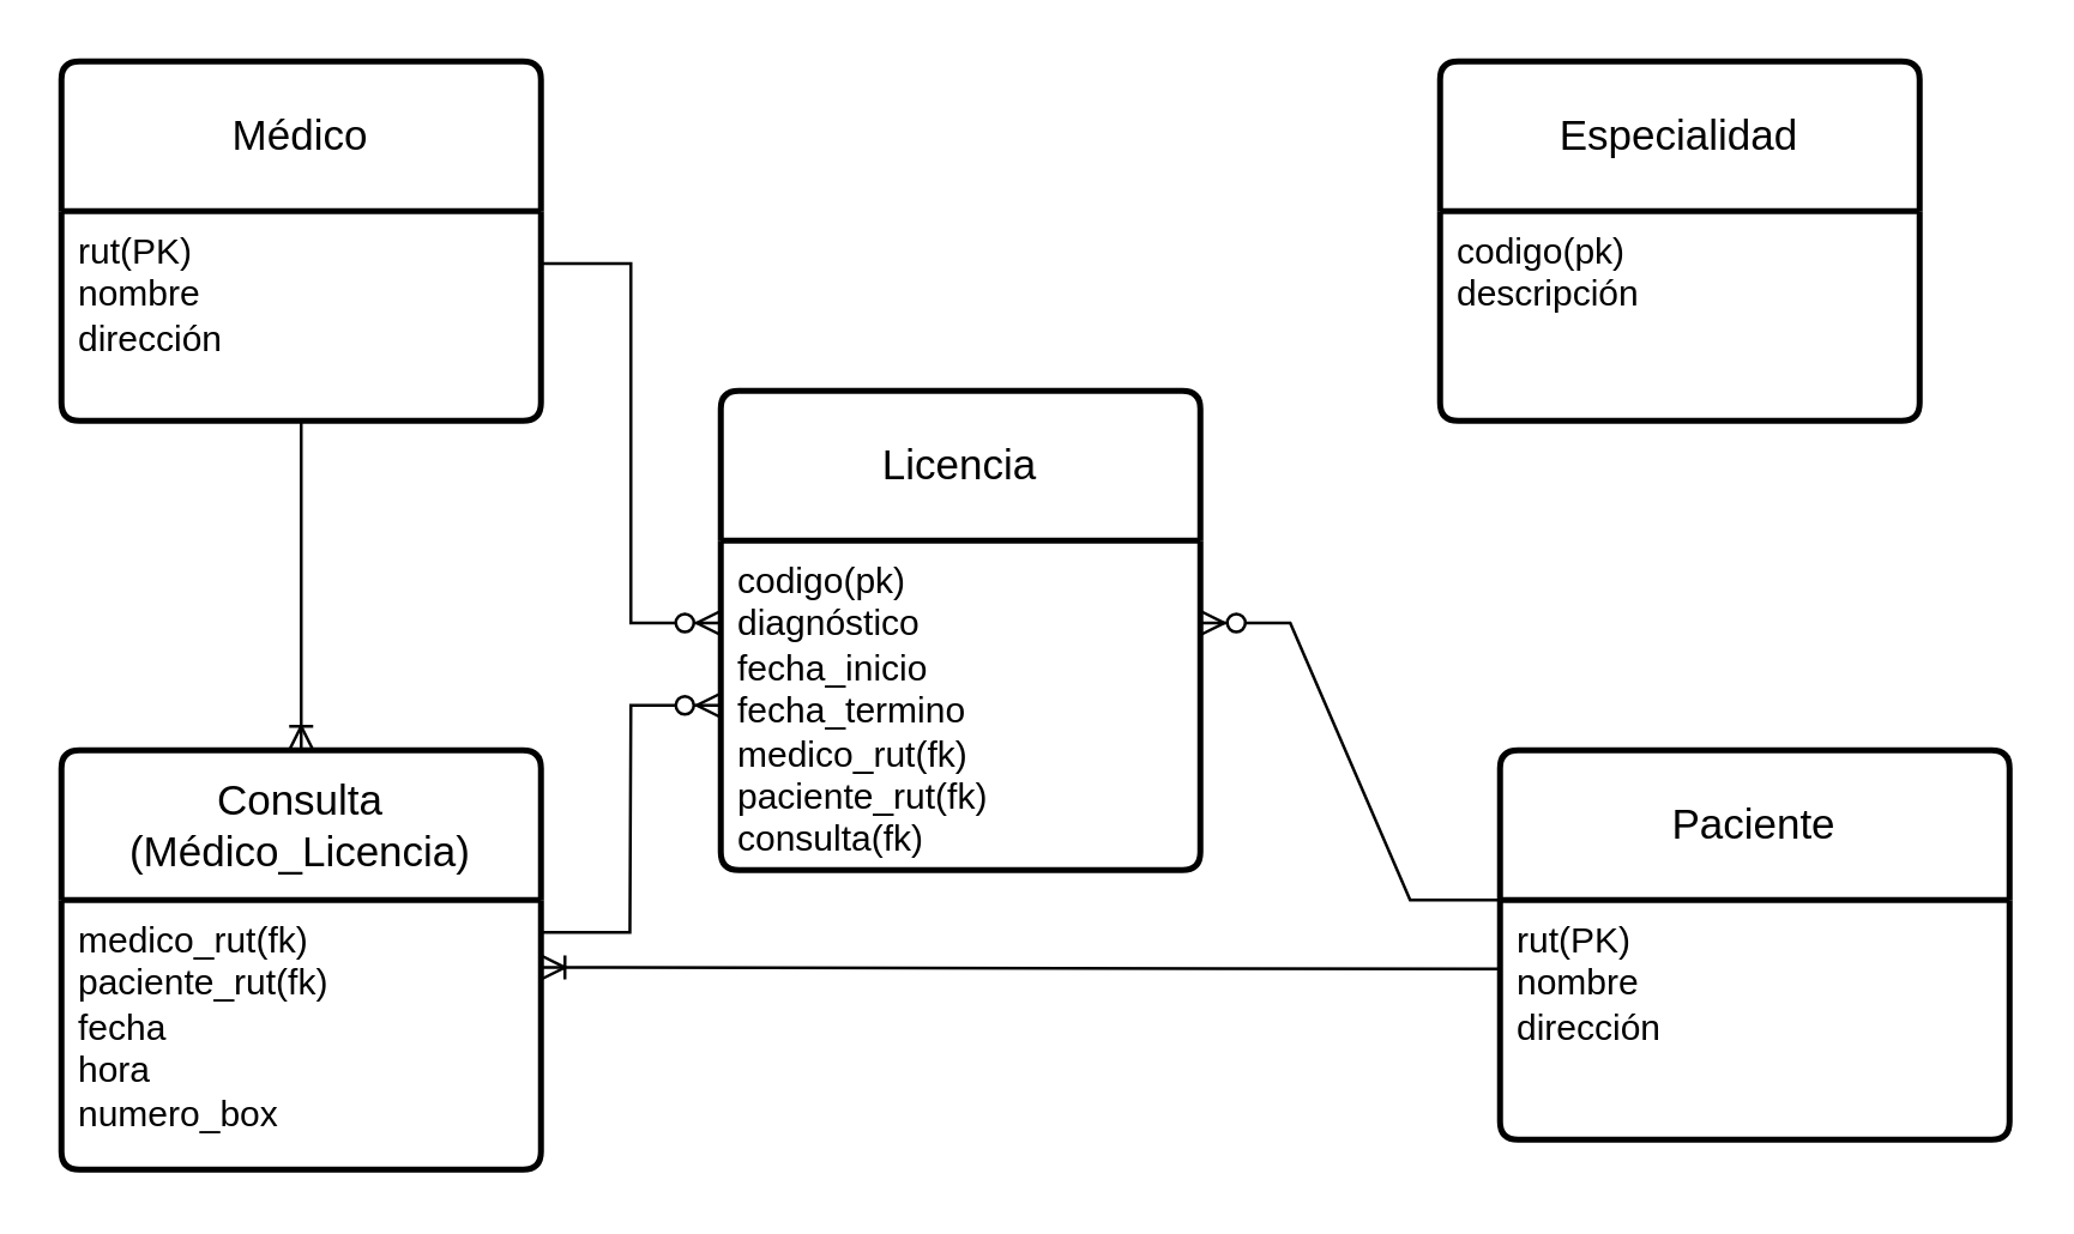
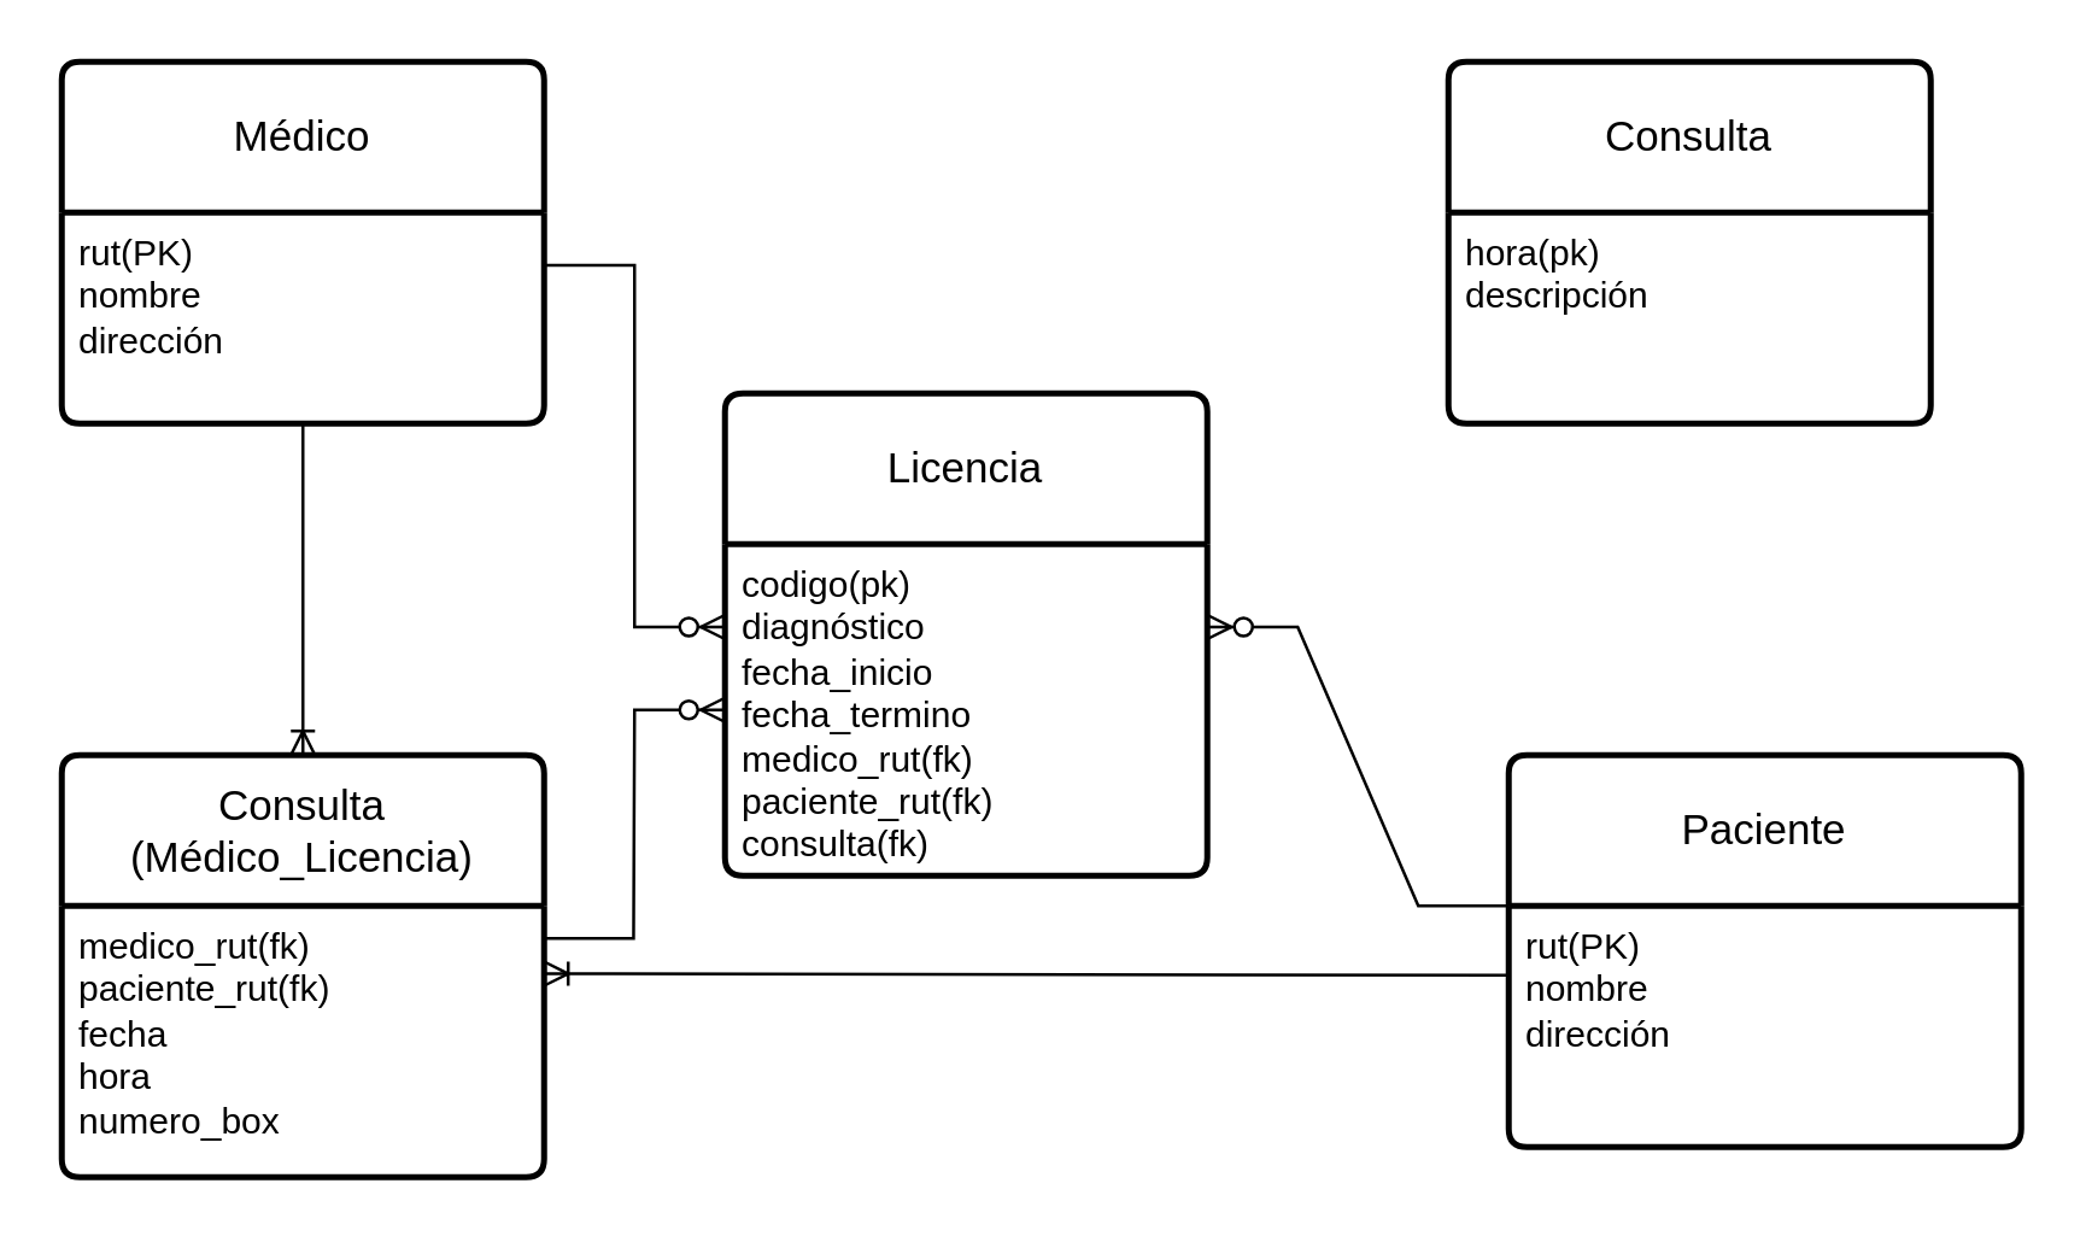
  <mxCell id="0" />
  <mxCell id="1" parent="0" />
- <mxCell id="2" value="Especialidad" style="swimlane;childLayout=stackLayout;horizontal=1;startSize=50;horizontalStack=0;rounded=1;fontSize=14;fontStyle=0;strokeWidth=2;resizeParent=0;resizeLast=1;shadow=0;dashed=0;align=center;arcSize=4;whiteSpace=wrap;html=1;" vertex="1" parent="1"><mxGeometry x="480" y="20" width="160" height="120" as="geometry" /></mxCell>
- <mxCell id="3" value="codigo(pk)&lt;div&gt;descripción&lt;/div&gt;" style="align=left;strokeColor=none;fillColor=none;spacingLeft=4;fontSize=12;verticalAlign=top;resizable=0;rotatable=0;part=1;html=1;" vertex="1" parent="2"><mxGeometry y="50" width="160" height="70" as="geometry" /></mxCell>
+ <mxCell id="2" value="Consulta" style="swimlane;childLayout=stackLayout;horizontal=1;startSize=50;horizontalStack=0;rounded=1;fontSize=14;fontStyle=0;strokeWidth=2;resizeParent=0;resizeLast=1;shadow=0;dashed=0;align=center;arcSize=4;whiteSpace=wrap;html=1;" vertex="1" parent="1"><mxGeometry x="480" y="20" width="160" height="120" as="geometry" /></mxCell>
+ <mxCell id="3" value="hora(pk)&lt;div&gt;descripción&lt;/div&gt;" style="align=left;strokeColor=none;fillColor=none;spacingLeft=4;fontSize=12;verticalAlign=top;resizable=0;rotatable=0;part=1;html=1;" vertex="1" parent="2"><mxGeometry y="50" width="160" height="70" as="geometry" /></mxCell>
  <mxCell id="4" value="Médico" style="swimlane;childLayout=stackLayout;horizontal=1;startSize=50;horizontalStack=0;rounded=1;fontSize=14;fontStyle=0;strokeWidth=2;resizeParent=0;resizeLast=1;shadow=0;dashed=0;align=center;arcSize=4;whiteSpace=wrap;html=1;" vertex="1" parent="1"><mxGeometry x="20" y="20" width="160" height="120" as="geometry" /></mxCell>
  <mxCell id="5" value="rut(PK)&lt;div&gt;nombre&lt;br&gt;dirección&lt;/div&gt;" style="align=left;strokeColor=none;fillColor=none;spacingLeft=4;fontSize=12;verticalAlign=top;resizable=0;rotatable=0;part=1;html=1;" vertex="1" parent="4"><mxGeometry y="50" width="160" height="70" as="geometry" /></mxCell>
  <mxCell id="6" value="Consulta&lt;div&gt;(Médico_Licencia)&lt;/div&gt;" style="swimlane;childLayout=stackLayout;horizontal=1;startSize=50;horizontalStack=0;rounded=1;fontSize=14;fontStyle=0;strokeWidth=2;resizeParent=0;resizeLast=1;shadow=0;dashed=0;align=center;arcSize=4;whiteSpace=wrap;html=1;" vertex="1" parent="1"><mxGeometry x="20" y="250" width="160" height="140" as="geometry" /></mxCell>
  <mxCell id="7" value="medico_rut(fk)&lt;div&gt;paciente_rut(fk)&lt;/div&gt;&lt;div&gt;fecha&lt;/div&gt;&lt;div&gt;hora&lt;/div&gt;&lt;div&gt;numero_box&lt;/div&gt;" style="align=left;strokeColor=none;fillColor=none;spacingLeft=4;fontSize=12;verticalAlign=top;resizable=0;rotatable=0;part=1;html=1;" vertex="1" parent="6"><mxGeometry y="50" width="160" height="90" as="geometry" /></mxCell>
  <mxCell id="8" value="Paciente" style="swimlane;childLayout=stackLayout;horizontal=1;startSize=50;horizontalStack=0;rounded=1;fontSize=14;fontStyle=0;strokeWidth=2;resizeParent=0;resizeLast=1;shadow=0;dashed=0;align=center;arcSize=4;whiteSpace=wrap;html=1;" vertex="1" parent="1"><mxGeometry x="500" y="250" width="170" height="130" as="geometry"><mxRectangle x="560" y="320" width="90" height="50" as="alternateBounds" /></mxGeometry></mxCell>
  <mxCell id="9" value="rut(PK)&lt;div&gt;nombre&lt;br&gt;dirección&lt;/div&gt;" style="align=left;strokeColor=none;fillColor=none;spacingLeft=4;fontSize=12;verticalAlign=top;resizable=0;rotatable=0;part=1;html=1;" vertex="1" parent="8"><mxGeometry y="50" width="170" height="80" as="geometry" /></mxCell>
  <mxCell id="10" value="" style="edgeStyle=entityRelationEdgeStyle;fontSize=12;html=1;endArrow=ERoneToMany;rounded=0;entryX=1;entryY=0.25;entryDx=0;entryDy=0;" edge="1" parent="1" target="7"><mxGeometry width="100" height="100" relative="1" as="geometry"><mxPoint x="470" y="323" as="sourcePoint" /><mxPoint x="380" y="190" as="targetPoint" /></mxGeometry></mxCell>
  <mxCell id="11" value="" style="fontSize=12;html=1;endArrow=ERoneToMany;rounded=0;exitX=0.5;exitY=1;exitDx=0;exitDy=0;entryX=0.5;entryY=0;entryDx=0;entryDy=0;" edge="1" parent="1" source="5" target="6"><mxGeometry width="100" height="100" relative="1" as="geometry"><mxPoint x="280" y="290" as="sourcePoint" /><mxPoint x="380" y="190" as="targetPoint" /></mxGeometry></mxCell>
  <mxCell id="12" value="Licencia" style="swimlane;childLayout=stackLayout;horizontal=1;startSize=50;horizontalStack=0;rounded=1;fontSize=14;fontStyle=0;strokeWidth=2;resizeParent=0;resizeLast=1;shadow=0;dashed=0;align=center;arcSize=4;whiteSpace=wrap;html=1;" vertex="1" parent="1"><mxGeometry x="240" y="130" width="160" height="160" as="geometry" /></mxCell>
  <mxCell id="13" value="codigo(pk)&lt;br&gt;diagnóstico&lt;br&gt;fecha_inicio&lt;div&gt;fecha_termino&lt;/div&gt;&lt;div&gt;medico_rut(fk)&lt;/div&gt;&lt;div&gt;paciente_rut(fk)&lt;/div&gt;&lt;div&gt;consulta(fk)&lt;/div&gt;" style="align=left;strokeColor=none;fillColor=none;spacingLeft=4;fontSize=12;verticalAlign=top;resizable=0;rotatable=0;part=1;html=1;" vertex="1" parent="12"><mxGeometry y="50" width="160" height="110" as="geometry" /></mxCell>
  <mxCell id="14" value="" style="edgeStyle=entityRelationEdgeStyle;fontSize=12;html=1;endArrow=ERzeroToMany;endFill=1;rounded=0;exitX=1;exitY=0.25;exitDx=0;exitDy=0;entryX=0;entryY=0.25;entryDx=0;entryDy=0;" edge="1" parent="1" source="5" target="13"><mxGeometry width="100" height="100" relative="1" as="geometry"><mxPoint x="280" y="290" as="sourcePoint" /><mxPoint x="380" y="190" as="targetPoint" /></mxGeometry></mxCell>
  <mxCell id="15" value="" style="edgeStyle=entityRelationEdgeStyle;fontSize=12;html=1;endArrow=ERzeroToMany;endFill=1;rounded=0;exitX=0;exitY=0;exitDx=0;exitDy=0;entryX=1;entryY=0.25;entryDx=0;entryDy=0;" edge="1" parent="1" source="9" target="13"><mxGeometry width="100" height="100" relative="1" as="geometry"><mxPoint x="280" y="290" as="sourcePoint" /><mxPoint x="380" y="190" as="targetPoint" /></mxGeometry></mxCell>
  <mxCell id="16" value="" style="edgeStyle=entityRelationEdgeStyle;fontSize=12;html=1;endArrow=ERzeroToMany;endFill=1;rounded=0;exitX=0.998;exitY=0.12;exitDx=0;exitDy=0;exitPerimeter=0;entryX=0;entryY=0.5;entryDx=0;entryDy=0;" edge="1" parent="1" source="7" target="13"><mxGeometry width="100" height="100" relative="1" as="geometry"><mxPoint x="280" y="290" as="sourcePoint" /><mxPoint x="380" y="190" as="targetPoint" /></mxGeometry></mxCell>
